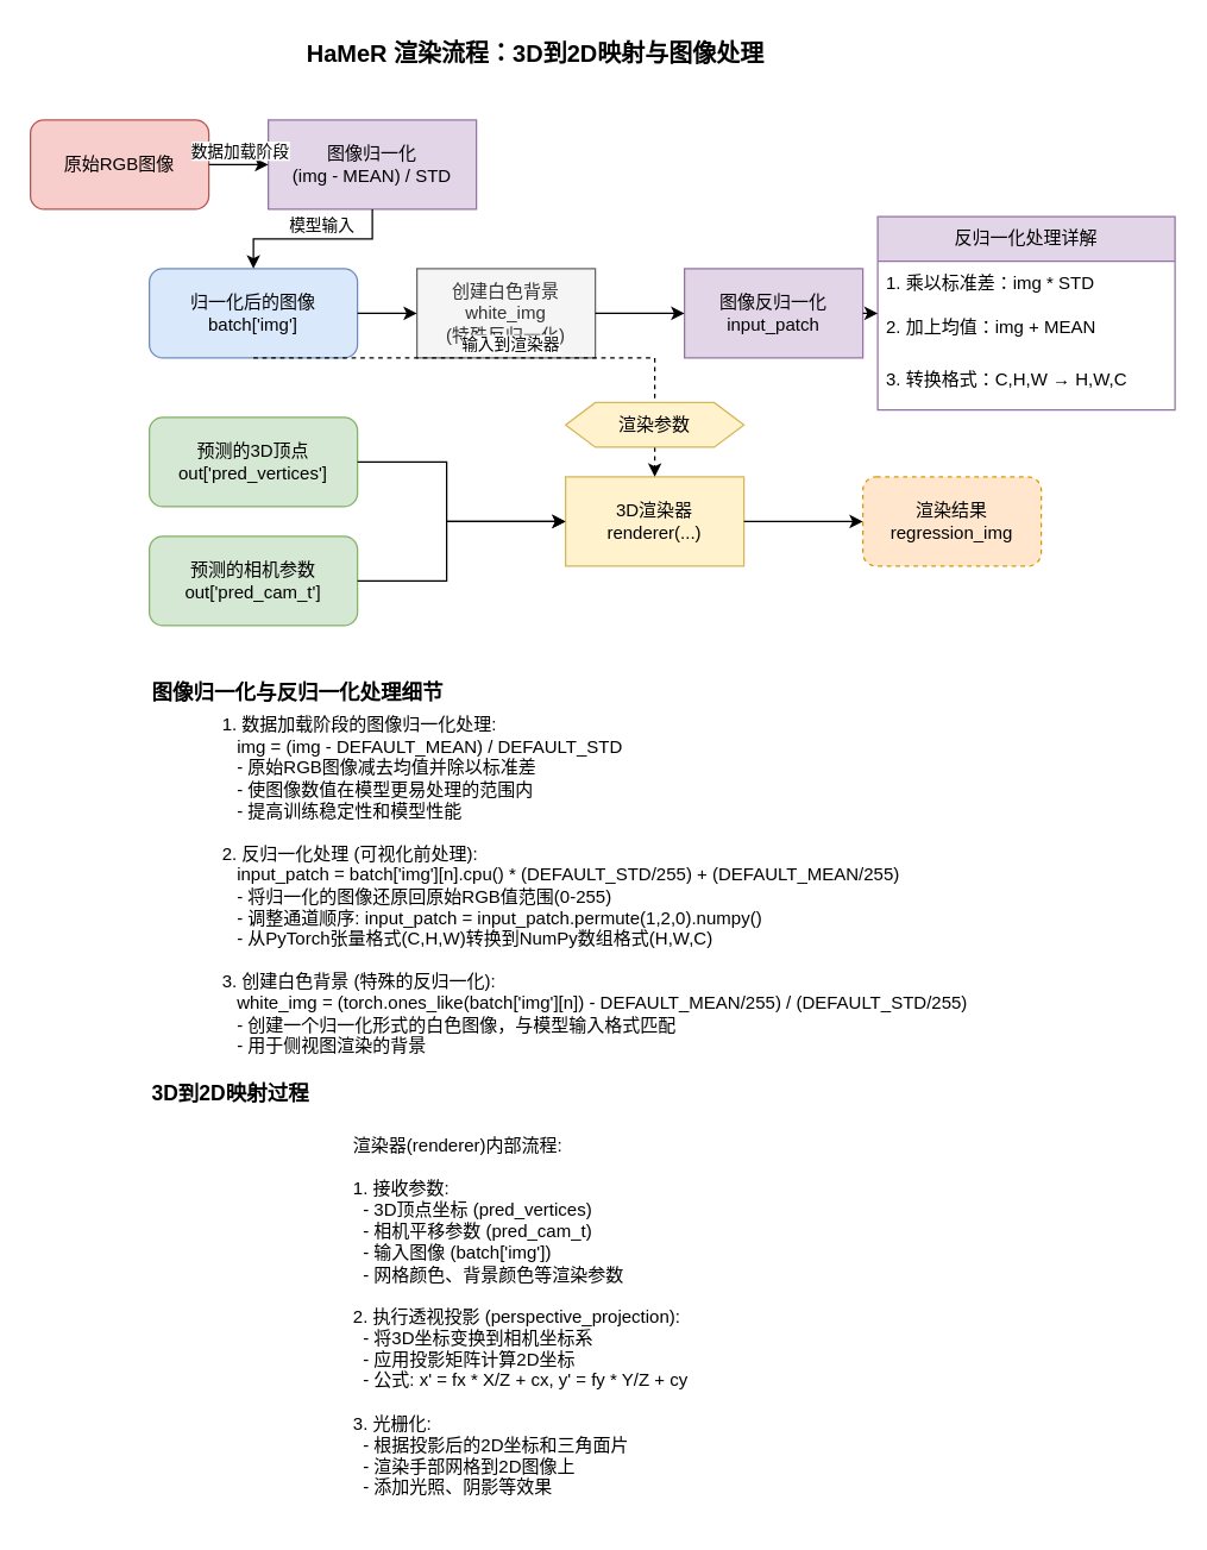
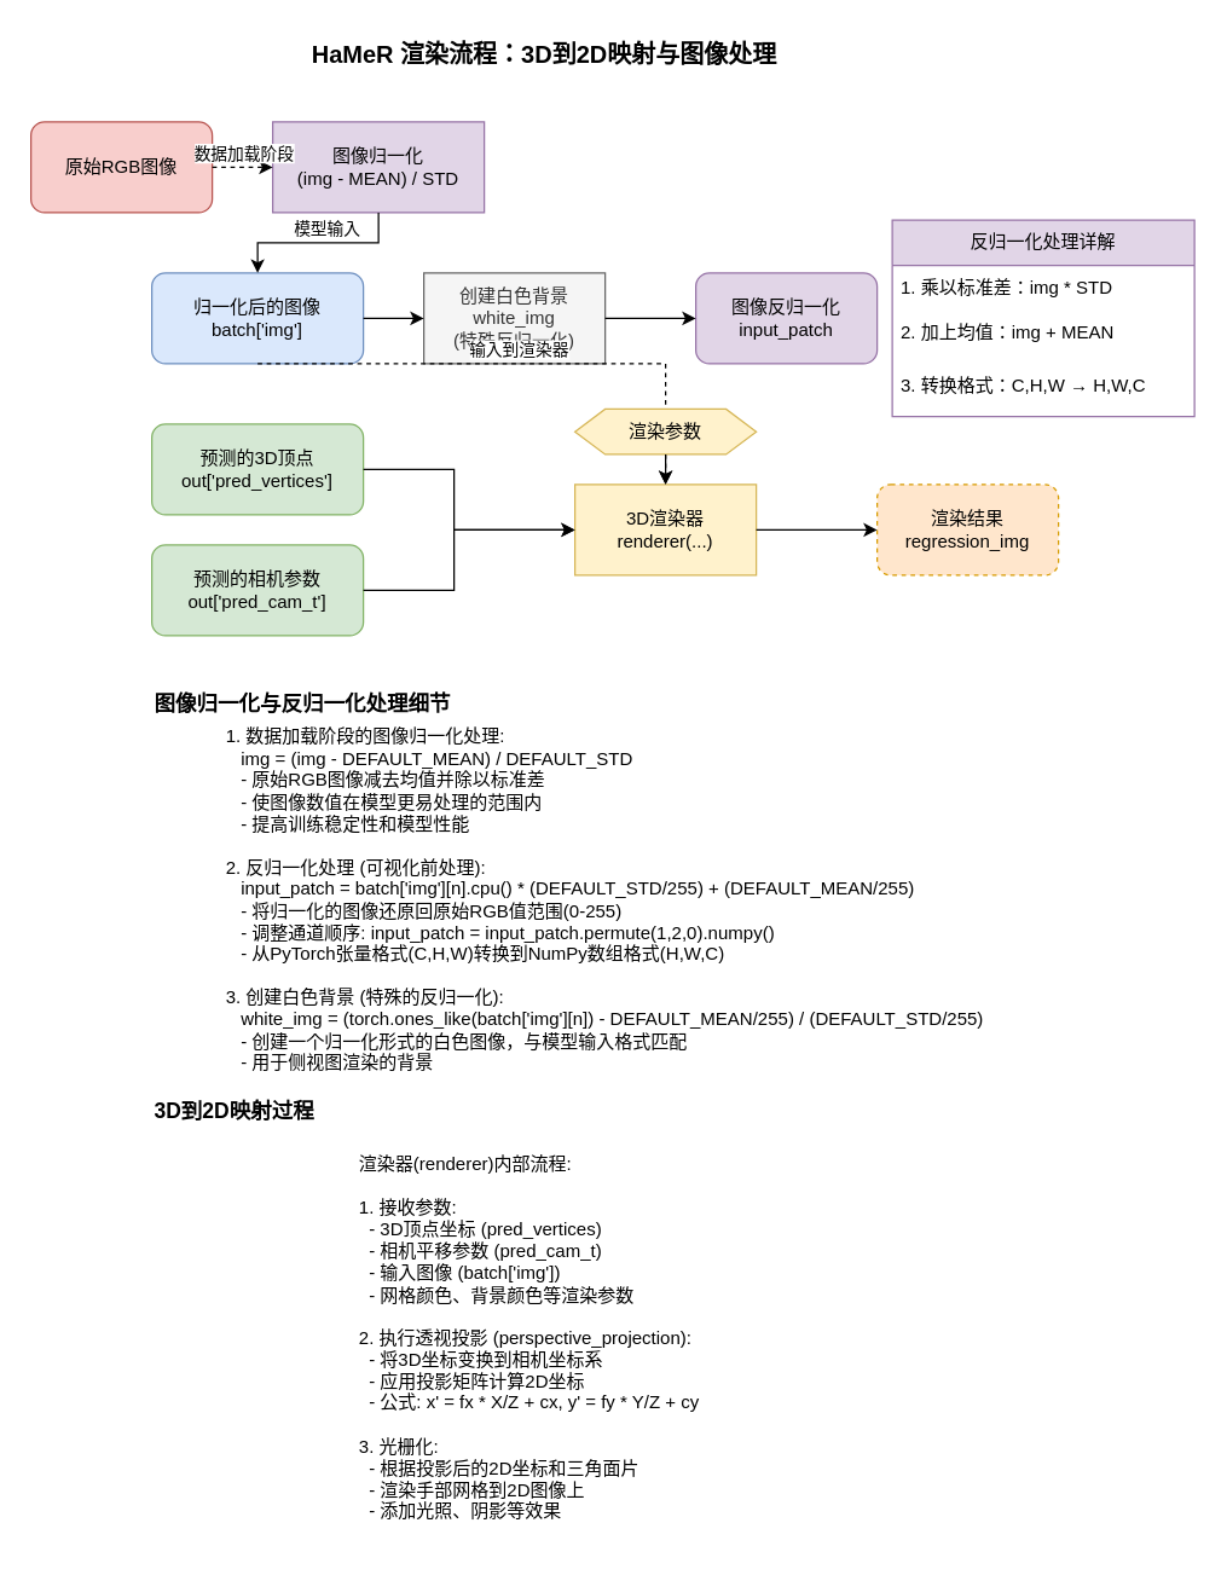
  <mxCell id="0" />
  <mxCell id="1" parent="0" />
  <mxCell id="2" value="HaMeR 渲染流程：3D到2D映射与图像处理" style="text;html=1;strokeColor=none;fillColor=none;align=center;verticalAlign=middle;whiteSpace=wrap;rounded=0;fontSize=16;fontStyle=1" parent="1" vertex="1"><mxGeometry x="100" y="20" width="520" height="30" as="geometry" /></mxCell>
  <mxCell id="3" value="原始RGB图像" style="rounded=1;whiteSpace=wrap;html=1;fillColor=#f8cecc;strokeColor=#b85450;" vertex="1" parent="1"><mxGeometry x="20" y="80" width="120" height="60" as="geometry" /></mxCell>
  <mxCell id="4" value="图像归一化&lt;br&gt;(img - MEAN) / STD" style="rounded=0;whiteSpace=wrap;html=1;fillColor=#e1d5e7;strokeColor=#9673a6;" vertex="1" parent="1"><mxGeometry x="180" y="80" width="140" height="60" as="geometry" /></mxCell>
- <mxCell id="5" value="" style="endArrow=classic;html=1;rounded=0;exitX=1;exitY=0.5;exitDx=0;exitDy=0;entryX=0;entryY=0.5;entryDx=0;entryDy=0;" edge="1" parent="1" source="3" target="4"><mxGeometry width="50" height="50" relative="1" as="geometry"><mxPoint x="370" y="350" as="sourcePoint" /><mxPoint x="420" y="300" as="targetPoint" /></mxGeometry></mxCell>
+ <mxCell id="5" value="" style="endArrow=classic;html=1;rounded=0;exitX=1;exitY=0.5;exitDx=0;exitDy=0;entryX=0;entryY=0.5;entryDx=0;entryDy=0;dashed=1;" edge="1" parent="1" source="3" target="4"><mxGeometry width="50" height="50" relative="1" as="geometry"><mxPoint x="370" y="350" as="sourcePoint" /><mxPoint x="420" y="300" as="targetPoint" /></mxGeometry></mxCell>
  <mxCell id="6" value="数据加载阶段" style="edgeLabel;html=1;align=center;verticalAlign=middle;resizable=0;points=[];" connectable="0" vertex="1" parent="5"><mxGeometry x="-0.3" y="1" relative="1" as="geometry"><mxPoint x="6" y="-9" as="offset" /></mxGeometry></mxCell>
  <mxCell id="7" value="归一化后的图像&lt;br&gt;batch['img']" style="rounded=1;whiteSpace=wrap;html=1;fillColor=#dae8fc;strokeColor=#6c8ebf;" parent="1" vertex="1"><mxGeometry x="100" y="180" width="140" height="60" as="geometry" /></mxCell>
  <mxCell id="8" value="" style="endArrow=classic;html=1;rounded=0;exitX=0.5;exitY=1;exitDx=0;exitDy=0;entryX=0.5;entryY=0;entryDx=0;entryDy=0;" edge="1" parent="1" source="4" target="7"><mxGeometry width="50" height="50" relative="1" as="geometry"><mxPoint x="370" y="350" as="sourcePoint" /><mxPoint x="420" y="300" as="targetPoint" /><Array as="points"><mxPoint x="250" y="160" /><mxPoint x="170" y="160" /></Array></mxGeometry></mxCell>
  <mxCell id="9" value="模型输入" style="edgeLabel;html=1;align=center;verticalAlign=middle;resizable=0;points=[];" connectable="0" vertex="1" parent="8"><mxGeometry x="0.367" relative="1" as="geometry"><mxPoint x="27" y="-10" as="offset" /></mxGeometry></mxCell>
  <mxCell id="10" value="预测的3D顶点&lt;br&gt;out['pred_vertices']" style="rounded=1;whiteSpace=wrap;html=1;fillColor=#d5e8d4;strokeColor=#82b366;" parent="1" vertex="1"><mxGeometry x="100" y="280" width="140" height="60" as="geometry" /></mxCell>
  <mxCell id="11" value="预测的相机参数&lt;br&gt;out['pred_cam_t']" style="rounded=1;whiteSpace=wrap;html=1;fillColor=#d5e8d4;strokeColor=#82b366;" parent="1" vertex="1"><mxGeometry x="100" y="360" width="140" height="60" as="geometry" /></mxCell>
  <mxCell id="12" value="创建白色背景&lt;br&gt;white_img&lt;br&gt;(特殊反归一化)" style="rounded=0;whiteSpace=wrap;html=1;fillColor=#f5f5f5;fontColor=#333333;strokeColor=#666666;" parent="1" vertex="1"><mxGeometry x="280" y="180" width="120" height="60" as="geometry" /></mxCell>
- <mxCell id="13" value="图像反归一化&lt;br&gt;input_patch" style="rounded=0;whiteSpace=wrap;html=1;fillColor=#e1d5e7;strokeColor=#9673a6;" parent="1" vertex="1"><mxGeometry x="460" y="180" width="120" height="60" as="geometry" /></mxCell>
+ <mxCell id="13" value="图像反归一化&lt;br&gt;input_patch" style="whiteSpace=wrap;html=1;fillColor=#e1d5e7;strokeColor=#9673a6;rounded=1;" parent="1" vertex="1"><mxGeometry x="460" y="180" width="120" height="60" as="geometry" /></mxCell>
  <mxCell id="14" value="3D渲染器&lt;br&gt;renderer(...)" style="rounded=0;whiteSpace=wrap;html=1;fillColor=#fff2cc;strokeColor=#d6b656;" parent="1" vertex="1"><mxGeometry x="380" y="320" width="120" height="60" as="geometry" /></mxCell>
  <mxCell id="15" value="渲染结果&lt;br&gt;regression_img" style="rounded=1;whiteSpace=wrap;html=1;fillColor=#ffe6cc;strokeColor=#d79b00;dashed=1;" parent="1" vertex="1"><mxGeometry x="580" y="320" width="120" height="60" as="geometry" /></mxCell>
  <mxCell id="16" value="" style="endArrow=classic;html=1;rounded=0;exitX=1;exitY=0.5;exitDx=0;exitDy=0;entryX=0;entryY=0.5;entryDx=0;entryDy=0;" parent="1" source="7" target="12" edge="1"><mxGeometry width="50" height="50" relative="1" as="geometry"><mxPoint x="370" y="350" as="sourcePoint" /><mxPoint x="420" y="300" as="targetPoint" /></mxGeometry></mxCell>
  <mxCell id="17" value="" style="endArrow=classic;html=1;rounded=0;exitX=1;exitY=0.5;exitDx=0;exitDy=0;entryX=0;entryY=0.5;entryDx=0;entryDy=0;" parent="1" source="12" target="13" edge="1"><mxGeometry width="50" height="50" relative="1" as="geometry"><mxPoint x="370" y="350" as="sourcePoint" /><mxPoint x="420" y="300" as="targetPoint" /></mxGeometry></mxCell>
  <mxCell id="18" value="" style="endArrow=classic;html=1;rounded=0;exitX=1;exitY=0.5;exitDx=0;exitDy=0;entryX=0;entryY=0.5;entryDx=0;entryDy=0;" parent="1" source="10" target="14" edge="1"><mxGeometry width="50" height="50" relative="1" as="geometry"><mxPoint x="370" y="350" as="sourcePoint" /><mxPoint x="420" y="300" as="targetPoint" /><Array as="points"><mxPoint x="300" y="310" /><mxPoint x="300" y="350" /></Array></mxGeometry></mxCell>
  <mxCell id="19" value="" style="endArrow=classic;html=1;rounded=0;exitX=1;exitY=0.5;exitDx=0;exitDy=0;" parent="1" source="11" edge="1"><mxGeometry width="50" height="50" relative="1" as="geometry"><mxPoint x="370" y="350" as="sourcePoint" /><mxPoint x="380" y="350" as="targetPoint" /><Array as="points"><mxPoint x="300" y="390" /><mxPoint x="300" y="350" /></Array></mxGeometry></mxCell>
  <mxCell id="20" value="" style="endArrow=classic;html=1;rounded=0;exitX=0.5;exitY=1;exitDx=0;exitDy=0;entryX=0.5;entryY=0;entryDx=0;entryDy=0;dashed=1;" parent="1" source="7" target="14" edge="1"><mxGeometry width="50" height="50" relative="1" as="geometry"><mxPoint x="370" y="350" as="sourcePoint" /><mxPoint x="420" y="300" as="targetPoint" /><Array as="points"><mxPoint x="170" y="240" /><mxPoint x="440" y="240" /></Array></mxGeometry></mxCell>
  <mxCell id="21" value="输入到渲染器" style="edgeLabel;html=1;align=center;verticalAlign=middle;resizable=0;points=[];" parent="20" vertex="1" connectable="0"><mxGeometry x="0.057" y="-1" relative="1" as="geometry"><mxPoint x="-13" y="-11" as="offset" /></mxGeometry></mxCell>
  <mxCell id="22" value="" style="endArrow=classic;html=1;rounded=0;exitX=1;exitY=0.5;exitDx=0;exitDy=0;entryX=0;entryY=0.5;entryDx=0;entryDy=0;" parent="1" source="14" target="15" edge="1"><mxGeometry width="50" height="50" relative="1" as="geometry"><mxPoint x="370" y="350" as="sourcePoint" /><mxPoint x="420" y="300" as="targetPoint" /></mxGeometry></mxCell>
  <mxCell id="23" value="&lt;div&gt;&lt;span style=&quot;background-color: initial;&quot;&gt;图像归一化与反归一化处理细节&lt;/span&gt;&lt;/div&gt;" style="text;html=1;strokeColor=none;fillColor=none;align=left;verticalAlign=middle;whiteSpace=wrap;rounded=0;fontSize=14;fontStyle=1" parent="1" vertex="1"><mxGeometry x="100" y="450" width="220" height="30" as="geometry" /></mxCell>
  <mxCell id="24" value="&lt;div style=&quot;text-align: left;&quot;&gt;&lt;span style=&quot;background-color: initial;&quot;&gt;1. 数据加载阶段的图像归一化处理:&lt;/span&gt;&lt;/div&gt;&lt;div style=&quot;text-align: left;&quot;&gt;&lt;span style=&quot;background-color: initial;&quot;&gt;&amp;nbsp; &amp;nbsp;img = (img - DEFAULT_MEAN) / DEFAULT_STD&lt;/span&gt;&lt;/div&gt;&lt;div style=&quot;text-align: left;&quot;&gt;&lt;span style=&quot;background-color: initial;&quot;&gt;&amp;nbsp; &amp;nbsp;- 原始RGB图像减去均值并除以标准差&lt;/span&gt;&lt;/div&gt;&lt;div style=&quot;text-align: left;&quot;&gt;&lt;span style=&quot;background-color: initial;&quot;&gt;&amp;nbsp; &amp;nbsp;- 使图像数值在模型更易处理的范围内&lt;/span&gt;&lt;/div&gt;&lt;div style=&quot;text-align: left;&quot;&gt;&lt;span style=&quot;background-color: initial;&quot;&gt;&amp;nbsp; &amp;nbsp;- 提高训练稳定性和模型性能&lt;/span&gt;&lt;/div&gt;&lt;br&gt;&lt;div style=&quot;text-align: left;&quot;&gt;&lt;span style=&quot;background-color: initial;&quot;&gt;2. 反归一化处理 (可视化前处理):&lt;/span&gt;&lt;/div&gt;&lt;div style=&quot;text-align: left;&quot;&gt;&lt;span style=&quot;background-color: initial;&quot;&gt;&amp;nbsp; &amp;nbsp;input_patch = batch['img'][n].cpu() * (DEFAULT_STD/255) + (DEFAULT_MEAN/255)&lt;/span&gt;&lt;/div&gt;&lt;div style=&quot;text-align: left;&quot;&gt;&lt;span style=&quot;background-color: initial;&quot;&gt;&amp;nbsp; &amp;nbsp;- 将归一化的图像还原回原始RGB值范围(0-255)&lt;/span&gt;&lt;/div&gt;&lt;div style=&quot;text-align: left;&quot;&gt;&lt;span style=&quot;background-color: initial;&quot;&gt;&amp;nbsp; &amp;nbsp;- 调整通道顺序: input_patch = input_patch.permute(1,2,0).numpy()&lt;/span&gt;&lt;/div&gt;&lt;div style=&quot;text-align: left;&quot;&gt;&lt;span style=&quot;background-color: initial;&quot;&gt;&amp;nbsp; &amp;nbsp;- 从PyTorch张量格式(C,H,W)转换到NumPy数组格式(H,W,C)&lt;/span&gt;&lt;/div&gt;&lt;br&gt;&lt;div style=&quot;text-align: left;&quot;&gt;&lt;span style=&quot;background-color: initial;&quot;&gt;3. 创建白色背景 (特殊的反归一化):&lt;/span&gt;&lt;/div&gt;&lt;div style=&quot;text-align: left;&quot;&gt;&lt;span style=&quot;background-color: initial;&quot;&gt;&amp;nbsp; &amp;nbsp;white_img = (torch.ones_like(batch['img'][n]) - DEFAULT_MEAN/255) / (DEFAULT_STD/255)&lt;/span&gt;&lt;/div&gt;&lt;div style=&quot;text-align: left;&quot;&gt;&lt;span style=&quot;background-color: initial;&quot;&gt;&amp;nbsp; &amp;nbsp;- 创建一个归一化形式的白色图像，与模型输入格式匹配&lt;/span&gt;&lt;/div&gt;&lt;div style=&quot;text-align: left;&quot;&gt;&lt;span style=&quot;background-color: initial;&quot;&gt;&amp;nbsp; &amp;nbsp;- 用于侧视图渲染的背景&lt;/span&gt;&lt;/div&gt;" style="text;html=1;strokeColor=none;fillColor=none;align=center;verticalAlign=middle;whiteSpace=wrap;rounded=0;" parent="1" vertex="1"><mxGeometry x="100" y="480" width="600" height="230" as="geometry" /></mxCell>
  <mxCell id="25" value="3D到2D映射过程" style="text;html=1;strokeColor=none;fillColor=none;align=left;verticalAlign=middle;whiteSpace=wrap;rounded=0;fontSize=14;fontStyle=1" parent="1" vertex="1"><mxGeometry x="100" y="720" width="170" height="30" as="geometry" /></mxCell>
  <mxCell id="26" value="&lt;div style=&quot;text-align: left;&quot;&gt;&lt;span style=&quot;background-color: initial;&quot;&gt;渲染器(renderer)内部流程:&lt;/span&gt;&lt;/div&gt;&lt;br&gt;&lt;div style=&quot;text-align: left;&quot;&gt;1. 接收参数:&lt;/div&gt;&lt;div style=&quot;text-align: left;&quot;&gt;&amp;nbsp; - 3D顶点坐标 (pred_vertices)&lt;/div&gt;&lt;div style=&quot;text-align: left;&quot;&gt;&amp;nbsp; - 相机平移参数 (pred_cam_t)&lt;/div&gt;&lt;div style=&quot;text-align: left;&quot;&gt;&amp;nbsp; - 输入图像 (batch['img'])&lt;/div&gt;&lt;div style=&quot;text-align: left;&quot;&gt;&amp;nbsp; - 网格颜色、背景颜色等渲染参数&lt;/div&gt;&lt;br&gt;&lt;div style=&quot;text-align: left;&quot;&gt;2. 执行透视投影 (perspective_projection):&lt;/div&gt;&lt;div style=&quot;text-align: left;&quot;&gt;&amp;nbsp; - 将3D坐标变换到相机坐标系&lt;/div&gt;&lt;div style=&quot;text-align: left;&quot;&gt;&amp;nbsp; - 应用投影矩阵计算2D坐标&lt;/div&gt;&lt;div style=&quot;text-align: left;&quot;&gt;&amp;nbsp; - 公式: x' = fx * X/Z + cx, y' = fy * Y/Z + cy&lt;/div&gt;&lt;br&gt;&lt;div style=&quot;text-align: left;&quot;&gt;3. 光栅化:&lt;/div&gt;&lt;div style=&quot;text-align: left;&quot;&gt;&amp;nbsp; - 根据投影后的2D坐标和三角面片&lt;/div&gt;&lt;div style=&quot;text-align: left;&quot;&gt;&amp;nbsp; - 渲染手部网格到2D图像上&lt;/div&gt;&lt;div style=&quot;text-align: left;&quot;&gt;&amp;nbsp; - 添加光照、阴影等效果&lt;/div&gt;" style="text;html=1;strokeColor=none;fillColor=none;align=center;verticalAlign=middle;whiteSpace=wrap;rounded=0;" parent="1" vertex="1"><mxGeometry x="100" y="750" width="500" height="270" as="geometry" /></mxCell>
  <mxCell id="27" value="渲染参数" style="shape=hexagon;perimeter=hexagonPerimeter2;whiteSpace=wrap;html=1;fixedSize=1;fillColor=#fff2cc;strokeColor=#d6b656;" parent="1" vertex="1"><mxGeometry x="380" y="270" width="120" height="30" as="geometry" /></mxCell>
+ <mxCell id="28" value="" style="endArrow=classic;html=1;rounded=0;exitX=0.5;exitY=1;exitDx=0;exitDy=0;entryX=0.5;entryY=0;entryDx=0;entryDy=0;" parent="1" source="27" target="14" edge="1"><mxGeometry width="50" height="50" relative="1" as="geometry"><mxPoint x="370" y="350" as="sourcePoint" /><mxPoint x="420" y="300" as="targetPoint" /></mxGeometry></mxCell>
  <mxCell id="29" value="反归一化处理详解" style="swimlane;fontStyle=0;childLayout=stackLayout;horizontal=1;startSize=30;horizontalStack=0;resizeParent=1;resizeChild=0;resizeLast=0;collapsible=1;marginBottom=0;whiteSpace=wrap;html=1;fillColor=#e1d5e7;strokeColor=#9673a6;" vertex="1" parent="1"><mxGeometry x="590" y="145" width="200" height="130" as="geometry" /></mxCell>
  <mxCell id="30" value="1. 乘以标准差：img * STD" style="text;strokeColor=none;fillColor=none;align=left;verticalAlign=middle;spacingLeft=4;spacingRight=4;overflow=hidden;points=[[0,0.5],[1,0.5]];portConstraint=eastwest;rotatable=0;whiteSpace=wrap;html=1;" vertex="1" parent="29"><mxGeometry y="30" width="200" height="30" as="geometry" /></mxCell>
  <mxCell id="31" value="2. 加上均值：img + MEAN" style="text;strokeColor=none;fillColor=none;align=left;verticalAlign=middle;spacingLeft=4;spacingRight=4;overflow=hidden;points=[[0,0.5],[1,0.5]];portConstraint=eastwest;rotatable=0;whiteSpace=wrap;html=1;" vertex="1" parent="29"><mxGeometry y="60" width="200" height="30" as="geometry" /></mxCell>
  <mxCell id="32" value="3. 转换格式：C,H,W → H,W,C" style="text;strokeColor=none;fillColor=none;align=left;verticalAlign=middle;spacingLeft=4;spacingRight=4;overflow=hidden;points=[[0,0.5],[1,0.5]];portConstraint=eastwest;rotatable=0;whiteSpace=wrap;html=1;" vertex="1" parent="29"><mxGeometry y="90" width="200" height="40" as="geometry" /></mxCell>
- <mxCell id="33" value="" style="endArrow=classic;html=1;rounded=0;exitX=1;exitY=0.5;exitDx=0;exitDy=0;entryX=0;entryY=0.5;entryDx=0;entryDy=0;" edge="1" parent="1" source="13" target="29"><mxGeometry width="50" height="50" relative="1" as="geometry"><mxPoint x="380" y="350" as="sourcePoint" /><mxPoint x="430" y="300" as="targetPoint" /></mxGeometry></mxCell>
